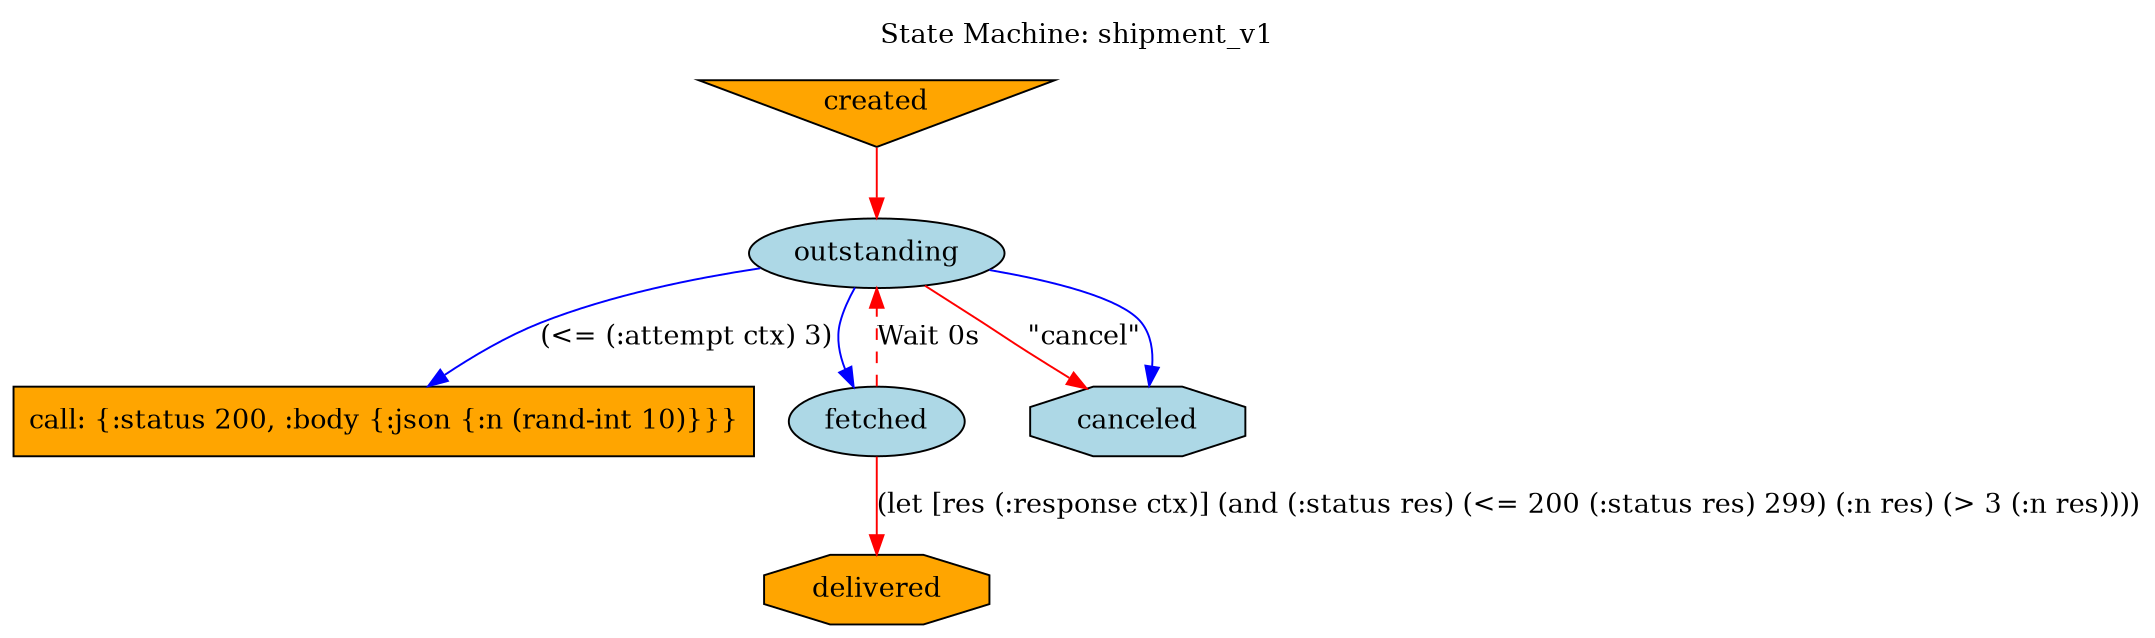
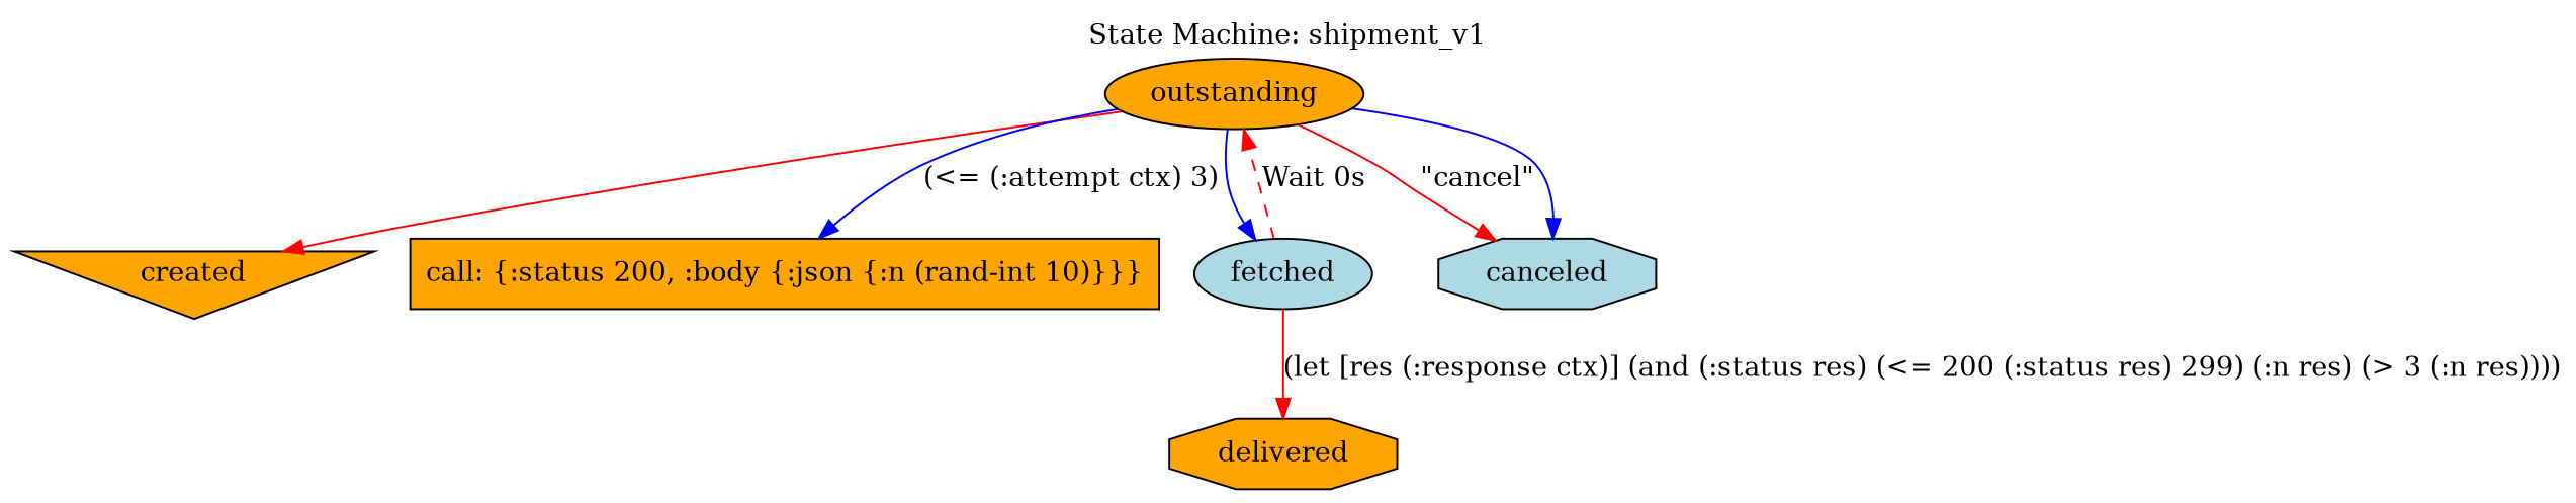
  digraph {
    label="State Machine: shipment_v1"
    labelloc=t
    node [fillcolor=orange style=filled]
    edge [color=red]
    created [shape=invtriangle]
-   outstanding [fillcolor=lightblue]
+   outstanding
    "call: {:status 200, :body {:json {:n (rand-int 10)}}}" [shape=box]
    fetched [fillcolor=lightblue]
    canceled [fillcolor=lightblue shape=octagon]
    delivered [shape=octagon]
-   created -> outstanding
+   outstanding -> created
    outstanding -> "call: {:status 200, :body {:json {:n (rand-int 10)}}}" [color=blue label="(<= (:attempt ctx) 3)"]
    outstanding -> fetched [color=blue]
    outstanding -> canceled [label="\"cancel\""]
    outstanding -> canceled [color=blue]
    fetched -> outstanding [label="Wait 0s" style=dashed]
    fetched -> delivered [label="(let [res (:response ctx)] (and (:status res) (<= 200 (:status res) 299) (:n res) (> 3 (:n res))))"]
  }
